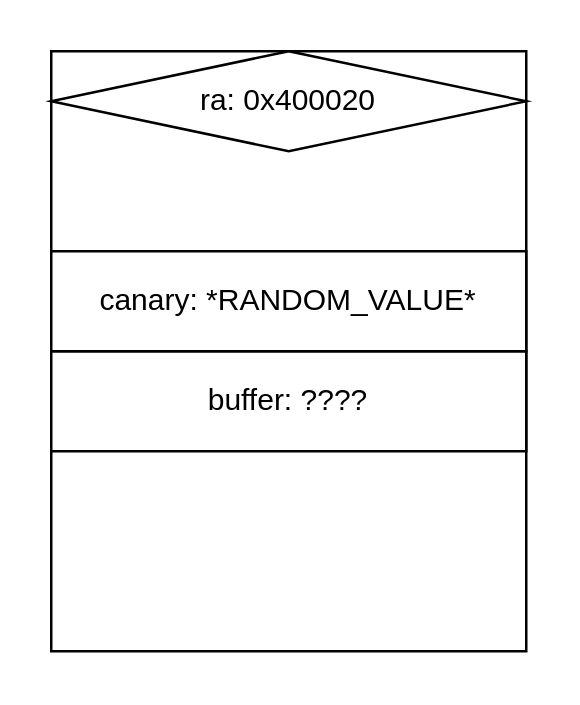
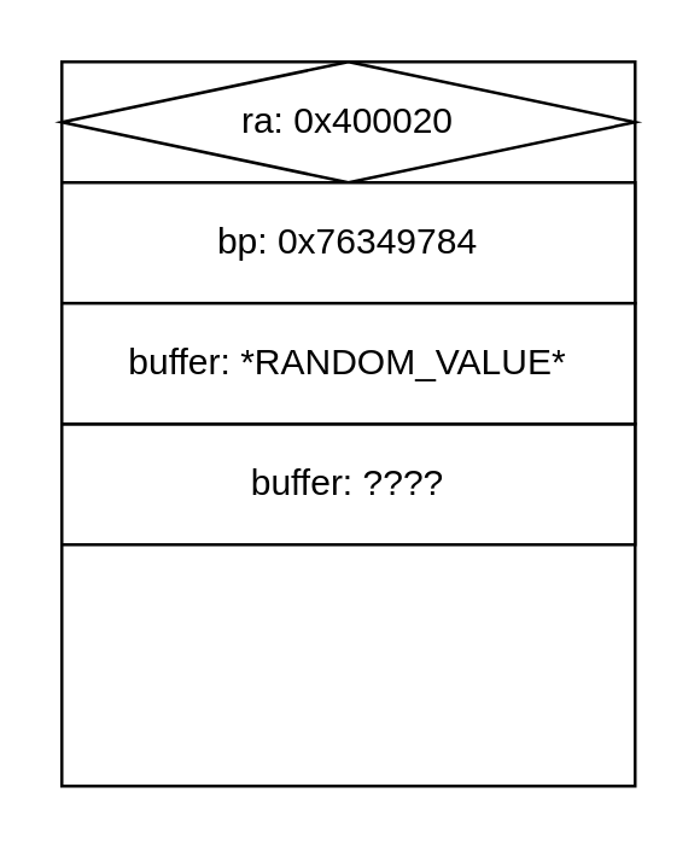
  <mxCell id="0" />
  <mxCell id="1" parent="0" />
  <mxCell id="2" value="" style="rounded=0;whiteSpace=wrap;html=1;" parent="1" vertex="1"><mxGeometry x="20" y="20" width="190" height="240" as="geometry" /></mxCell>
  <mxCell id="3" value="ra: 0x400020" style="rhombus;whiteSpace=wrap;html=1;" parent="1" vertex="1"><mxGeometry x="20" y="20" width="190" height="40" as="geometry" /></mxCell>
+ <mxCell id="4" value="bp: 0x76349784" style="rounded=0;whiteSpace=wrap;html=1;" parent="1" vertex="1"><mxGeometry x="20" y="60" width="190" height="40" as="geometry" /></mxCell>
  <mxCell id="5" value="buffer: ????" style="rounded=0;whiteSpace=wrap;html=1;" parent="1" vertex="1"><mxGeometry x="20" y="140" width="190" height="40" as="geometry" /></mxCell>
- <mxCell id="6" value="canary: *RANDOM_VALUE*" style="rounded=0;whiteSpace=wrap;html=1;" vertex="1" parent="1"><mxGeometry x="20" y="100" width="190" height="40" as="geometry" /></mxCell>
+ <mxCell id="6" value="buffer: *RANDOM_VALUE*" style="rounded=0;whiteSpace=wrap;html=1;" vertex="1" parent="1"><mxGeometry x="20" y="100" width="190" height="40" as="geometry" /></mxCell>
